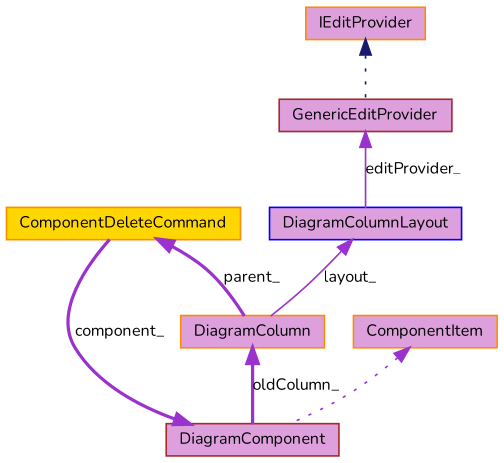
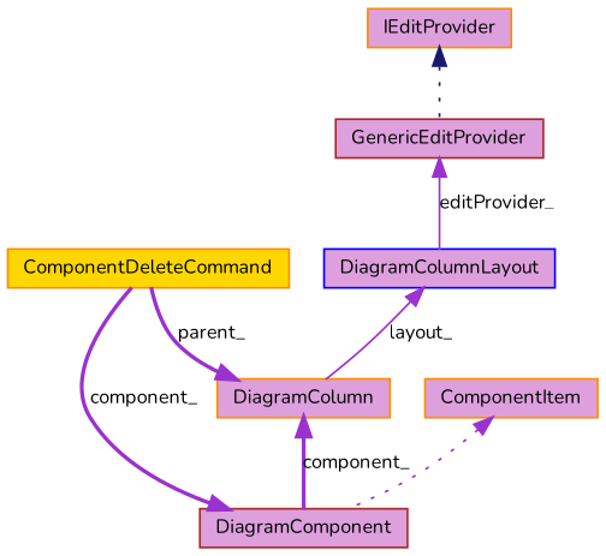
  digraph {
    fontname=Nunito
    node [color=darkorange fillcolor=plum fontname=Nunito fontsize=10 shape=record style=filled]
    edge [color=darkorchid3 dir=back fontname=Nunito fontsize=10 labelfontname=FreeSans labelfontsize=10 style=bold]
    n1 [fillcolor=gold fontcolor=black height=0.2 label=ComponentDeleteCommand width=0.4]
    n2 [height=0.2 label=DiagramColumn width=0.4]
    n3 [color=brown height=0.2 label=DiagramComponent width=0.4]
    n4 [color=blue height=0.2 label=DiagramColumnLayout width=0.4]
    n5 [color=brown height=0.2 label=GenericEditProvider width=0.4]
    n6 [height=0.2 label=IEditProvider width=0.4]
    n7 [height=0.2 label=ComponentItem width=0.4]
-   n1 -> n2 [label=parent_]
-   n2 -> n3 [label=oldColumn_]
+   n2 -> n1 [label=parent_]
+   n2 -> n3 [label=component_]
    n3 -> n1 [label=component_]
    n4 -> n2 [label=layout_ style=solid]
    n5 -> n4 [label=editProvider_ style=solid]
    n6 -> n5 [color=midnightblue style=dotted]
    n7 -> n3 [style=dotted]
  }
